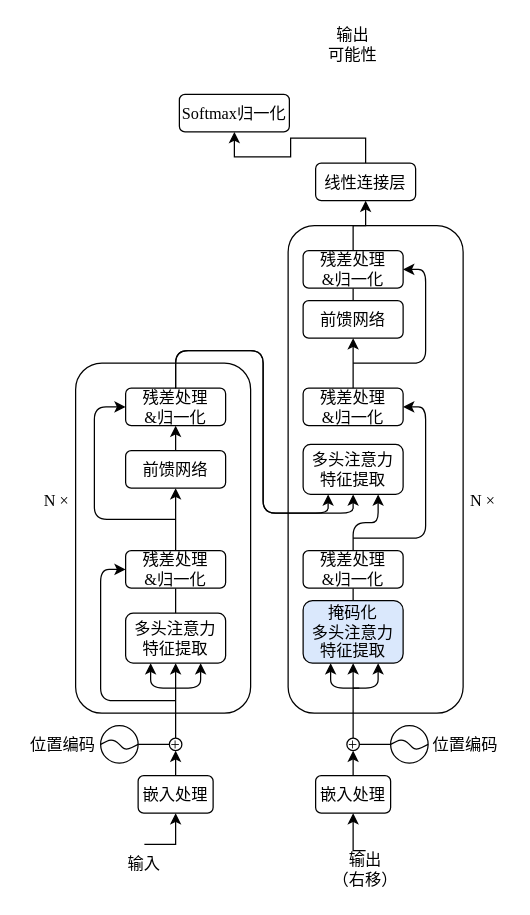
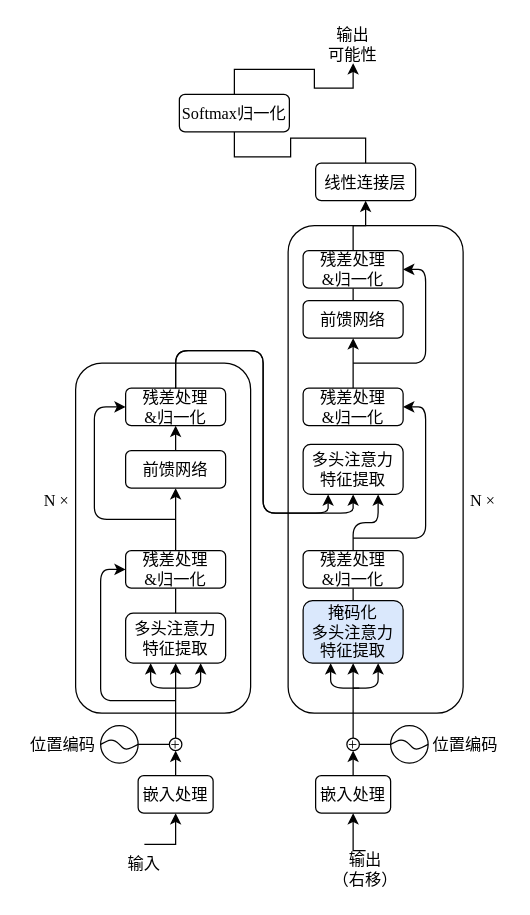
  <mxCell id="0" />
  <mxCell id="1" parent="0" />
  <mxCell id="2" value="" style="rounded=1;whiteSpace=wrap;html=1;fontFamily=宋体;fontSize=13;" vertex="1" parent="1"><mxGeometry x="60" y="290" width="140" height="280" as="geometry" /></mxCell>
  <mxCell id="3" style="edgeStyle=orthogonalEdgeStyle;rounded=0;orthogonalLoop=1;jettySize=auto;html=1;exitX=0.5;exitY=0;exitDx=0;exitDy=0;entryX=0.5;entryY=1;entryDx=0;entryDy=0;endArrow=none;endFill=0;fontFamily=宋体;fontSize=13;" edge="1" parent="1" source="4" target="10"><mxGeometry relative="1" as="geometry" /></mxCell>
  <mxCell id="4" value="多头注意力&lt;br style=&quot;font-size: 13px;&quot;&gt;特征提取" style="rounded=1;whiteSpace=wrap;html=1;fontFamily=宋体;fontSize=13;" vertex="1" parent="1"><mxGeometry x="100" y="490" width="80" height="40" as="geometry" /></mxCell>
  <mxCell id="5" style="edgeStyle=orthogonalEdgeStyle;rounded=0;orthogonalLoop=1;jettySize=auto;html=1;exitX=0.5;exitY=0;exitDx=0;exitDy=0;entryX=0.5;entryY=1;entryDx=0;entryDy=0;fontFamily=宋体;fontSize=13;" edge="1" parent="1" source="6" target="4"><mxGeometry relative="1" as="geometry" /></mxCell>
  <mxCell id="6" value="+" style="ellipse;whiteSpace=wrap;html=1;fontFamily=Times New Roman;fontSize=13;" vertex="1" parent="1"><mxGeometry x="135" y="590" width="10" height="10" as="geometry" /></mxCell>
  <mxCell id="7" style="edgeStyle=orthogonalEdgeStyle;rounded=0;orthogonalLoop=1;jettySize=auto;html=1;exitX=0.5;exitY=0;exitDx=0;exitDy=0;entryX=0.5;entryY=1;entryDx=0;entryDy=0;fontFamily=宋体;fontSize=13;" edge="1" parent="1" source="8" target="6"><mxGeometry relative="1" as="geometry" /></mxCell>
  <mxCell id="8" value="嵌入处理" style="rounded=1;whiteSpace=wrap;html=1;fontFamily=宋体;fontSize=13;" vertex="1" parent="1"><mxGeometry x="110" y="620" width="60" height="30" as="geometry" /></mxCell>
  <mxCell id="9" style="edgeStyle=orthogonalEdgeStyle;rounded=0;orthogonalLoop=1;jettySize=auto;html=1;exitX=0.5;exitY=0;exitDx=0;exitDy=0;entryX=0.5;entryY=1;entryDx=0;entryDy=0;fontFamily=宋体;fontSize=13;" edge="1" parent="1" source="10" target="12"><mxGeometry relative="1" as="geometry" /></mxCell>
  <mxCell id="10" value="残差处理&lt;br style=&quot;font-size: 13px;&quot;&gt;&lt;font face=&quot;Times New Roman&quot;&gt;&amp;amp;&lt;/font&gt;归一化" style="rounded=1;whiteSpace=wrap;html=1;fontFamily=宋体;fontSize=13;" vertex="1" parent="1"><mxGeometry x="100" y="440" width="80" height="30" as="geometry" /></mxCell>
  <mxCell id="11" style="edgeStyle=orthogonalEdgeStyle;rounded=0;orthogonalLoop=1;jettySize=auto;html=1;exitX=0.5;exitY=0;exitDx=0;exitDy=0;entryX=0.5;entryY=1;entryDx=0;entryDy=0;fontFamily=宋体;fontSize=13;" edge="1" parent="1" source="12" target="27"><mxGeometry relative="1" as="geometry" /></mxCell>
  <mxCell id="12" value="前馈网络" style="rounded=1;whiteSpace=wrap;html=1;fontFamily=宋体;fontSize=13;" vertex="1" parent="1"><mxGeometry x="100" y="360" width="80" height="30" as="geometry" /></mxCell>
  <mxCell id="13" value="" style="rounded=1;whiteSpace=wrap;html=1;fontFamily=宋体;fontSize=13;" vertex="1" parent="1"><mxGeometry x="230" y="180" width="140" height="390" as="geometry" /></mxCell>
  <mxCell id="14" style="edgeStyle=orthogonalEdgeStyle;rounded=0;orthogonalLoop=1;jettySize=auto;html=1;exitX=0.5;exitY=0;exitDx=0;exitDy=0;entryX=0.5;entryY=1;entryDx=0;entryDy=0;endArrow=none;endFill=0;fontFamily=宋体;fontSize=13;" edge="1" parent="1" source="15" target="22"><mxGeometry relative="1" as="geometry" /></mxCell>
  <mxCell id="15" value="掩码化&lt;br style=&quot;font-size: 13px;&quot;&gt;多头注意力&lt;br style=&quot;font-size: 13px;&quot;&gt;特征提取" style="rounded=1;whiteSpace=wrap;html=1;fontFamily=宋体;fontSize=13;fillColor=#dae8fc;" vertex="1" parent="1"><mxGeometry x="242" y="480" width="80" height="50" as="geometry" /></mxCell>
  <mxCell id="16" style="edgeStyle=orthogonalEdgeStyle;rounded=0;orthogonalLoop=1;jettySize=auto;html=1;exitX=0.5;exitY=0;exitDx=0;exitDy=0;entryX=0.5;entryY=1;entryDx=0;entryDy=0;fontFamily=宋体;fontSize=13;" edge="1" parent="1" source="18" target="15"><mxGeometry relative="1" as="geometry" /></mxCell>
  <mxCell id="17" style="edgeStyle=orthogonalEdgeStyle;rounded=0;orthogonalLoop=1;jettySize=auto;html=1;exitX=1;exitY=0.5;exitDx=0;exitDy=0;entryX=0;entryY=0.5;entryDx=0;entryDy=0;endArrow=none;endFill=0;fontFamily=宋体;fontSize=13;" edge="1" parent="1" source="18" target="49"><mxGeometry relative="1" as="geometry" /></mxCell>
  <mxCell id="18" value="+" style="ellipse;whiteSpace=wrap;html=1;fontFamily=Times New Roman;fontSize=13;" vertex="1" parent="1"><mxGeometry x="277" y="590" width="10" height="10" as="geometry" /></mxCell>
  <mxCell id="19" style="edgeStyle=orthogonalEdgeStyle;rounded=0;orthogonalLoop=1;jettySize=auto;html=1;exitX=0.5;exitY=0;exitDx=0;exitDy=0;entryX=0.5;entryY=1;entryDx=0;entryDy=0;fontFamily=宋体;fontSize=13;" edge="1" parent="1" source="20" target="18"><mxGeometry relative="1" as="geometry" /></mxCell>
  <mxCell id="20" value="嵌入处理" style="rounded=1;whiteSpace=wrap;html=1;fontFamily=宋体;fontSize=13;" vertex="1" parent="1"><mxGeometry x="252" y="620" width="60" height="30" as="geometry" /></mxCell>
  <mxCell id="21" style="edgeStyle=orthogonalEdgeStyle;rounded=1;orthogonalLoop=1;jettySize=auto;html=1;exitX=0.5;exitY=0;exitDx=0;exitDy=0;entryX=0.75;entryY=1;entryDx=0;entryDy=0;fontFamily=宋体;fontSize=13;" edge="1" parent="1" source="22" target="38"><mxGeometry relative="1" as="geometry" /></mxCell>
  <mxCell id="22" value="残差处理&lt;br style=&quot;font-size: 13px;&quot;&gt;&lt;font face=&quot;Times New Roman&quot;&gt;&amp;amp;&lt;/font&gt;归一化" style="rounded=1;whiteSpace=wrap;html=1;fontFamily=宋体;fontSize=13;" vertex="1" parent="1"><mxGeometry x="242" y="440" width="80" height="30" as="geometry" /></mxCell>
  <mxCell id="23" style="edgeStyle=orthogonalEdgeStyle;rounded=0;orthogonalLoop=1;jettySize=auto;html=1;exitX=0.5;exitY=0;exitDx=0;exitDy=0;entryX=0.5;entryY=1;entryDx=0;entryDy=0;endArrow=none;endFill=0;fontFamily=宋体;fontSize=13;" edge="1" parent="1" source="24" target="35"><mxGeometry relative="1" as="geometry" /></mxCell>
  <mxCell id="24" value="前馈网络" style="rounded=1;whiteSpace=wrap;html=1;fontFamily=宋体;fontSize=13;" vertex="1" parent="1"><mxGeometry x="242" y="240" width="80" height="30" as="geometry" /></mxCell>
  <mxCell id="25" value="" style="endArrow=classic;html=1;rounded=1;entryX=0.75;entryY=1;entryDx=0;entryDy=0;fontFamily=宋体;fontSize=13;" edge="1" parent="1" target="4"><mxGeometry width="50" height="50" relative="1" as="geometry"><mxPoint x="140" y="550" as="sourcePoint" /><mxPoint x="190" y="530" as="targetPoint" /><Array as="points"><mxPoint x="160" y="550" /></Array></mxGeometry></mxCell>
  <mxCell id="26" value="" style="endArrow=classic;html=1;rounded=1;entryX=0.75;entryY=1;entryDx=0;entryDy=0;fontFamily=宋体;fontSize=13;" edge="1" parent="1"><mxGeometry width="50" height="50" relative="1" as="geometry"><mxPoint x="140" y="550" as="sourcePoint" /><mxPoint x="120" y="530" as="targetPoint" /><Array as="points"><mxPoint x="120" y="550" /></Array></mxGeometry></mxCell>
  <mxCell id="27" value="残差处理&lt;br style=&quot;font-size: 13px;&quot;&gt;&lt;font face=&quot;Times New Roman&quot; style=&quot;font-size: 13px;&quot;&gt;&amp;amp;&lt;/font&gt;归一化" style="rounded=1;whiteSpace=wrap;html=1;fontFamily=宋体;fontSize=13;" vertex="1" parent="1"><mxGeometry x="100" y="310" width="80" height="30" as="geometry" /></mxCell>
  <mxCell id="28" value="" style="endArrow=classic;html=1;rounded=1;entryX=0;entryY=0.5;entryDx=0;entryDy=0;fontFamily=宋体;fontSize=13;" edge="1" parent="1" target="10"><mxGeometry width="50" height="50" relative="1" as="geometry"><mxPoint x="140" y="560" as="sourcePoint" /><mxPoint x="120" y="500" as="targetPoint" /><Array as="points"><mxPoint x="80" y="560" /><mxPoint x="80" y="455" /></Array></mxGeometry></mxCell>
  <mxCell id="29" value="" style="endArrow=classic;html=1;rounded=1;entryX=0;entryY=0.5;entryDx=0;entryDy=0;fontFamily=宋体;fontSize=13;" edge="1" parent="1" target="27"><mxGeometry width="50" height="50" relative="1" as="geometry"><mxPoint x="140" y="415" as="sourcePoint" /><mxPoint x="95" y="310" as="targetPoint" /><Array as="points"><mxPoint x="75" y="415" /><mxPoint x="75" y="325" /></Array></mxGeometry></mxCell>
  <mxCell id="30" value="" style="endArrow=none;html=1;rounded=0;exitX=1;exitY=0.5;exitDx=0;exitDy=0;entryX=0;entryY=0.5;entryDx=0;entryDy=0;fontFamily=宋体;fontSize=13;" edge="1" parent="1" source="31" target="6"><mxGeometry width="50" height="50" relative="1" as="geometry"><mxPoint x="40" y="690" as="sourcePoint" /><mxPoint x="90" y="640" as="targetPoint" /></mxGeometry></mxCell>
  <mxCell id="31" value="" style="ellipse;whiteSpace=wrap;html=1;aspect=fixed;fontFamily=宋体;fontSize=13;" vertex="1" parent="1"><mxGeometry x="80" y="580" width="30" height="30" as="geometry" /></mxCell>
  <mxCell id="32" value="" style="endArrow=none;html=1;rounded=1;entryX=1;entryY=0.5;entryDx=0;entryDy=0;exitX=0;exitY=0.5;exitDx=0;exitDy=0;fontFamily=宋体;fontSize=13;" edge="1" parent="1" source="31" target="31"><mxGeometry width="50" height="50" relative="1" as="geometry"><mxPoint x="80" y="600" as="sourcePoint" /><mxPoint x="130" y="550" as="targetPoint" /><Array as="points"><mxPoint x="90" y="590" /><mxPoint x="100" y="600" /></Array></mxGeometry></mxCell>
  <mxCell id="33" value="位置编码" style="text;html=1;strokeColor=none;fillColor=none;align=center;verticalAlign=middle;whiteSpace=wrap;rounded=0;fontFamily=宋体;fontSize=13;" vertex="1" parent="1"><mxGeometry x="20" y="580" width="60" height="30" as="geometry" /></mxCell>
  <mxCell id="34" style="edgeStyle=orthogonalEdgeStyle;rounded=0;orthogonalLoop=1;jettySize=auto;html=1;exitX=0.5;exitY=0;exitDx=0;exitDy=0;entryX=0.5;entryY=1;entryDx=0;entryDy=0;fontFamily=宋体;fontSize=13;" edge="1" parent="1" source="35" target="46"><mxGeometry relative="1" as="geometry" /></mxCell>
  <mxCell id="35" value="残差处理&lt;br style=&quot;font-size: 13px;&quot;&gt;&lt;font face=&quot;Times New Roman&quot; style=&quot;font-size: 13px;&quot;&gt;&amp;amp;&lt;/font&gt;归一化" style="rounded=1;whiteSpace=wrap;html=1;fontFamily=宋体;fontSize=13;" vertex="1" parent="1"><mxGeometry x="242" y="200" width="80" height="30" as="geometry" /></mxCell>
  <mxCell id="36" value="" style="endArrow=classic;html=1;rounded=1;entryX=0.75;entryY=1;entryDx=0;entryDy=0;fontFamily=宋体;fontSize=13;" edge="1" parent="1"><mxGeometry width="50" height="50" relative="1" as="geometry"><mxPoint x="282" y="550" as="sourcePoint" /><mxPoint x="302" y="530" as="targetPoint" /><Array as="points"><mxPoint x="302" y="550" /></Array></mxGeometry></mxCell>
  <mxCell id="37" value="" style="endArrow=classic;html=1;rounded=1;entryX=0.75;entryY=1;entryDx=0;entryDy=0;fontFamily=宋体;fontSize=13;" edge="1" parent="1"><mxGeometry width="50" height="50" relative="1" as="geometry"><mxPoint x="287" y="550" as="sourcePoint" /><mxPoint x="264" y="530" as="targetPoint" /><Array as="points"><mxPoint x="264" y="550" /></Array></mxGeometry></mxCell>
  <mxCell id="38" value="多头注意力&lt;br style=&quot;font-size: 13px;&quot;&gt;特征提取" style="rounded=1;whiteSpace=wrap;html=1;fontFamily=宋体;fontSize=13;" vertex="1" parent="1"><mxGeometry x="242" y="355" width="80" height="40" as="geometry" /></mxCell>
  <mxCell id="39" style="edgeStyle=orthogonalEdgeStyle;rounded=0;orthogonalLoop=1;jettySize=auto;html=1;exitX=0.5;exitY=0;exitDx=0;exitDy=0;entryX=0.5;entryY=1;entryDx=0;entryDy=0;fontFamily=宋体;fontSize=13;" edge="1" parent="1" source="40" target="24"><mxGeometry relative="1" as="geometry" /></mxCell>
  <mxCell id="40" value="残差处理&lt;br style=&quot;font-size: 13px;&quot;&gt;&lt;font face=&quot;Times New Roman&quot;&gt;&amp;amp;&lt;/font&gt;归一化" style="rounded=1;whiteSpace=wrap;html=1;fontFamily=宋体;fontSize=13;" vertex="1" parent="1"><mxGeometry x="242" y="310" width="80" height="30" as="geometry" /></mxCell>
  <mxCell id="41" value="" style="endArrow=classic;html=1;rounded=1;exitX=0.5;exitY=0;exitDx=0;exitDy=0;entryX=0.5;entryY=1;entryDx=0;entryDy=0;fontFamily=宋体;fontSize=13;" edge="1" parent="1" source="27" target="38"><mxGeometry width="50" height="50" relative="1" as="geometry"><mxPoint x="160" y="280" as="sourcePoint" /><mxPoint x="210" y="230" as="targetPoint" /><Array as="points"><mxPoint x="140" y="280" /><mxPoint x="210" y="280" /><mxPoint x="210" y="410" /><mxPoint x="282" y="410" /></Array></mxGeometry></mxCell>
  <mxCell id="42" value="" style="endArrow=classic;html=1;rounded=1;exitX=0.5;exitY=0;exitDx=0;exitDy=0;entryX=0.25;entryY=1;entryDx=0;entryDy=0;fontFamily=宋体;fontSize=13;" edge="1" parent="1" source="27" target="38"><mxGeometry width="50" height="50" relative="1" as="geometry"><mxPoint x="150" y="320" as="sourcePoint" /><mxPoint x="292" y="405" as="targetPoint" /><Array as="points"><mxPoint x="140" y="280" /><mxPoint x="210" y="280" /><mxPoint x="210" y="410" /><mxPoint x="262" y="410" /></Array></mxGeometry></mxCell>
  <mxCell id="43" value="" style="endArrow=classic;html=1;rounded=1;entryX=1;entryY=0.5;entryDx=0;entryDy=0;fontFamily=宋体;fontSize=13;" edge="1" parent="1" target="40"><mxGeometry width="50" height="50" relative="1" as="geometry"><mxPoint x="282" y="430" as="sourcePoint" /><mxPoint x="370" y="380" as="targetPoint" /><Array as="points"><mxPoint x="340" y="430" /><mxPoint x="340" y="325" /></Array></mxGeometry></mxCell>
  <mxCell id="44" value="" style="endArrow=classic;html=1;rounded=1;entryX=1;entryY=0.5;entryDx=0;entryDy=0;fontFamily=宋体;fontSize=13;" edge="1" parent="1" target="35"><mxGeometry width="50" height="50" relative="1" as="geometry"><mxPoint x="282" y="290" as="sourcePoint" /><mxPoint x="360" y="240" as="targetPoint" /><Array as="points"><mxPoint x="340" y="290" /><mxPoint x="340" y="215" /></Array></mxGeometry></mxCell>
- <mxCell id="45" style="edgeStyle=orthogonalEdgeStyle;rounded=0;orthogonalLoop=1;jettySize=auto;html=1;exitX=0.5;exitY=0;exitDx=0;exitDy=0;entryX=0.5;entryY=1;entryDx=0;entryDy=0;fontFamily=宋体;fontSize=13;" edge="1" parent="1" source="46" target="48"><mxGeometry relative="1" as="geometry"><mxPoint x="281.953" y="130" as="targetPoint" /></mxGeometry></mxCell>
+ <mxCell id="45" style="edgeStyle=orthogonalEdgeStyle;rounded=0;orthogonalLoop=1;jettySize=auto;html=1;exitX=0.5;exitY=0;exitDx=0;exitDy=0;entryX=0.5;entryY=1;entryDx=0;entryDy=0;fontFamily=宋体;fontSize=13;endArrow=none;" edge="1" parent="1" source="46" target="48"><mxGeometry relative="1" as="geometry"><mxPoint x="281.953" y="130" as="targetPoint" /></mxGeometry></mxCell>
  <mxCell id="46" value="线性连接层" style="rounded=1;whiteSpace=wrap;html=1;fontFamily=宋体;fontSize=13;" vertex="1" parent="1"><mxGeometry x="252" y="130" width="80" height="30" as="geometry" /></mxCell>
+ <mxCell id="47" style="edgeStyle=orthogonalEdgeStyle;rounded=0;orthogonalLoop=1;jettySize=auto;html=1;exitX=0.5;exitY=0;exitDx=0;exitDy=0;entryX=0.5;entryY=1;entryDx=0;entryDy=0;fontFamily=宋体;fontSize=13;" edge="1" parent="1" source="48" target="56"><mxGeometry relative="1" as="geometry" /></mxCell>
  <mxCell id="48" value="&lt;font face=&quot;Times New Roman&quot; style=&quot;font-size: 13px;&quot;&gt;Softmax&lt;/font&gt;归一化" style="rounded=1;whiteSpace=wrap;html=1;fontFamily=宋体;fontSize=13;" vertex="1" parent="1"><mxGeometry x="143" y="75" width="88" height="30" as="geometry" /></mxCell>
  <mxCell id="49" value="" style="ellipse;whiteSpace=wrap;html=1;aspect=fixed;fontFamily=宋体;fontSize=13;" vertex="1" parent="1"><mxGeometry x="312" y="580" width="30" height="30" as="geometry" /></mxCell>
  <mxCell id="50" value="" style="endArrow=none;html=1;rounded=1;entryX=1;entryY=0.5;entryDx=0;entryDy=0;exitX=0;exitY=0.5;exitDx=0;exitDy=0;fontFamily=宋体;fontSize=13;" edge="1" parent="1"><mxGeometry width="50" height="50" relative="1" as="geometry"><mxPoint x="312" y="595" as="sourcePoint" /><mxPoint x="342" y="595" as="targetPoint" /><Array as="points"><mxPoint x="322" y="590" /><mxPoint x="332" y="600" /></Array></mxGeometry></mxCell>
  <mxCell id="51" value="位置编码" style="text;html=1;strokeColor=none;fillColor=none;align=center;verticalAlign=middle;whiteSpace=wrap;rounded=0;fontFamily=宋体;fontSize=13;" vertex="1" parent="1"><mxGeometry x="342" y="580" width="60" height="30" as="geometry" /></mxCell>
  <mxCell id="52" style="edgeStyle=orthogonalEdgeStyle;rounded=0;orthogonalLoop=1;jettySize=auto;html=1;exitX=0.5;exitY=0;exitDx=0;exitDy=0;entryX=0.5;entryY=1;entryDx=0;entryDy=0;fontFamily=宋体;fontSize=13;" edge="1" parent="1" source="53" target="8"><mxGeometry relative="1" as="geometry" /></mxCell>
  <mxCell id="53" value="输入" style="text;html=1;strokeColor=none;fillColor=none;align=center;verticalAlign=middle;whiteSpace=wrap;rounded=0;fontFamily=宋体;fontSize=13;" vertex="1" parent="1"><mxGeometry x="85" y="675" width="60" height="30" as="geometry" /></mxCell>
  <mxCell id="54" style="edgeStyle=orthogonalEdgeStyle;rounded=0;orthogonalLoop=1;jettySize=auto;html=1;exitX=0.5;exitY=0;exitDx=0;exitDy=0;entryX=0.5;entryY=1;entryDx=0;entryDy=0;fontFamily=宋体;fontSize=13;" edge="1" parent="1" source="55" target="20"><mxGeometry relative="1" as="geometry" /></mxCell>
  <mxCell id="55" value="输出&lt;br style=&quot;font-size: 13px;&quot;&gt;（右移）" style="text;html=1;strokeColor=none;fillColor=none;align=center;verticalAlign=middle;whiteSpace=wrap;rounded=0;fontFamily=宋体;fontSize=13;" vertex="1" parent="1"><mxGeometry x="262" y="680" width="60" height="30" as="geometry" /></mxCell>
  <mxCell id="56" value="输出&lt;br style=&quot;font-size: 13px;&quot;&gt;可能性" style="text;html=1;strokeColor=none;fillColor=none;align=center;verticalAlign=middle;whiteSpace=wrap;rounded=0;fontFamily=宋体;fontSize=13;" vertex="1" parent="1"><mxGeometry x="252" y="20" width="60" height="30" as="geometry" /></mxCell>
  <mxCell id="57" value="N ×" style="text;html=1;strokeColor=none;fillColor=none;align=center;verticalAlign=middle;whiteSpace=wrap;rounded=0;fontSize=13;fontFamily=Times New Roman;" vertex="1" parent="1"><mxGeometry x="30" y="393" width="30" height="14" as="geometry" /></mxCell>
  <mxCell id="58" value="N ×" style="text;html=1;strokeColor=none;fillColor=none;align=center;verticalAlign=middle;whiteSpace=wrap;rounded=0;fontFamily=Times New Roman;fontSize=13;" vertex="1" parent="1"><mxGeometry x="370" y="390" width="32" height="20" as="geometry" /></mxCell>
